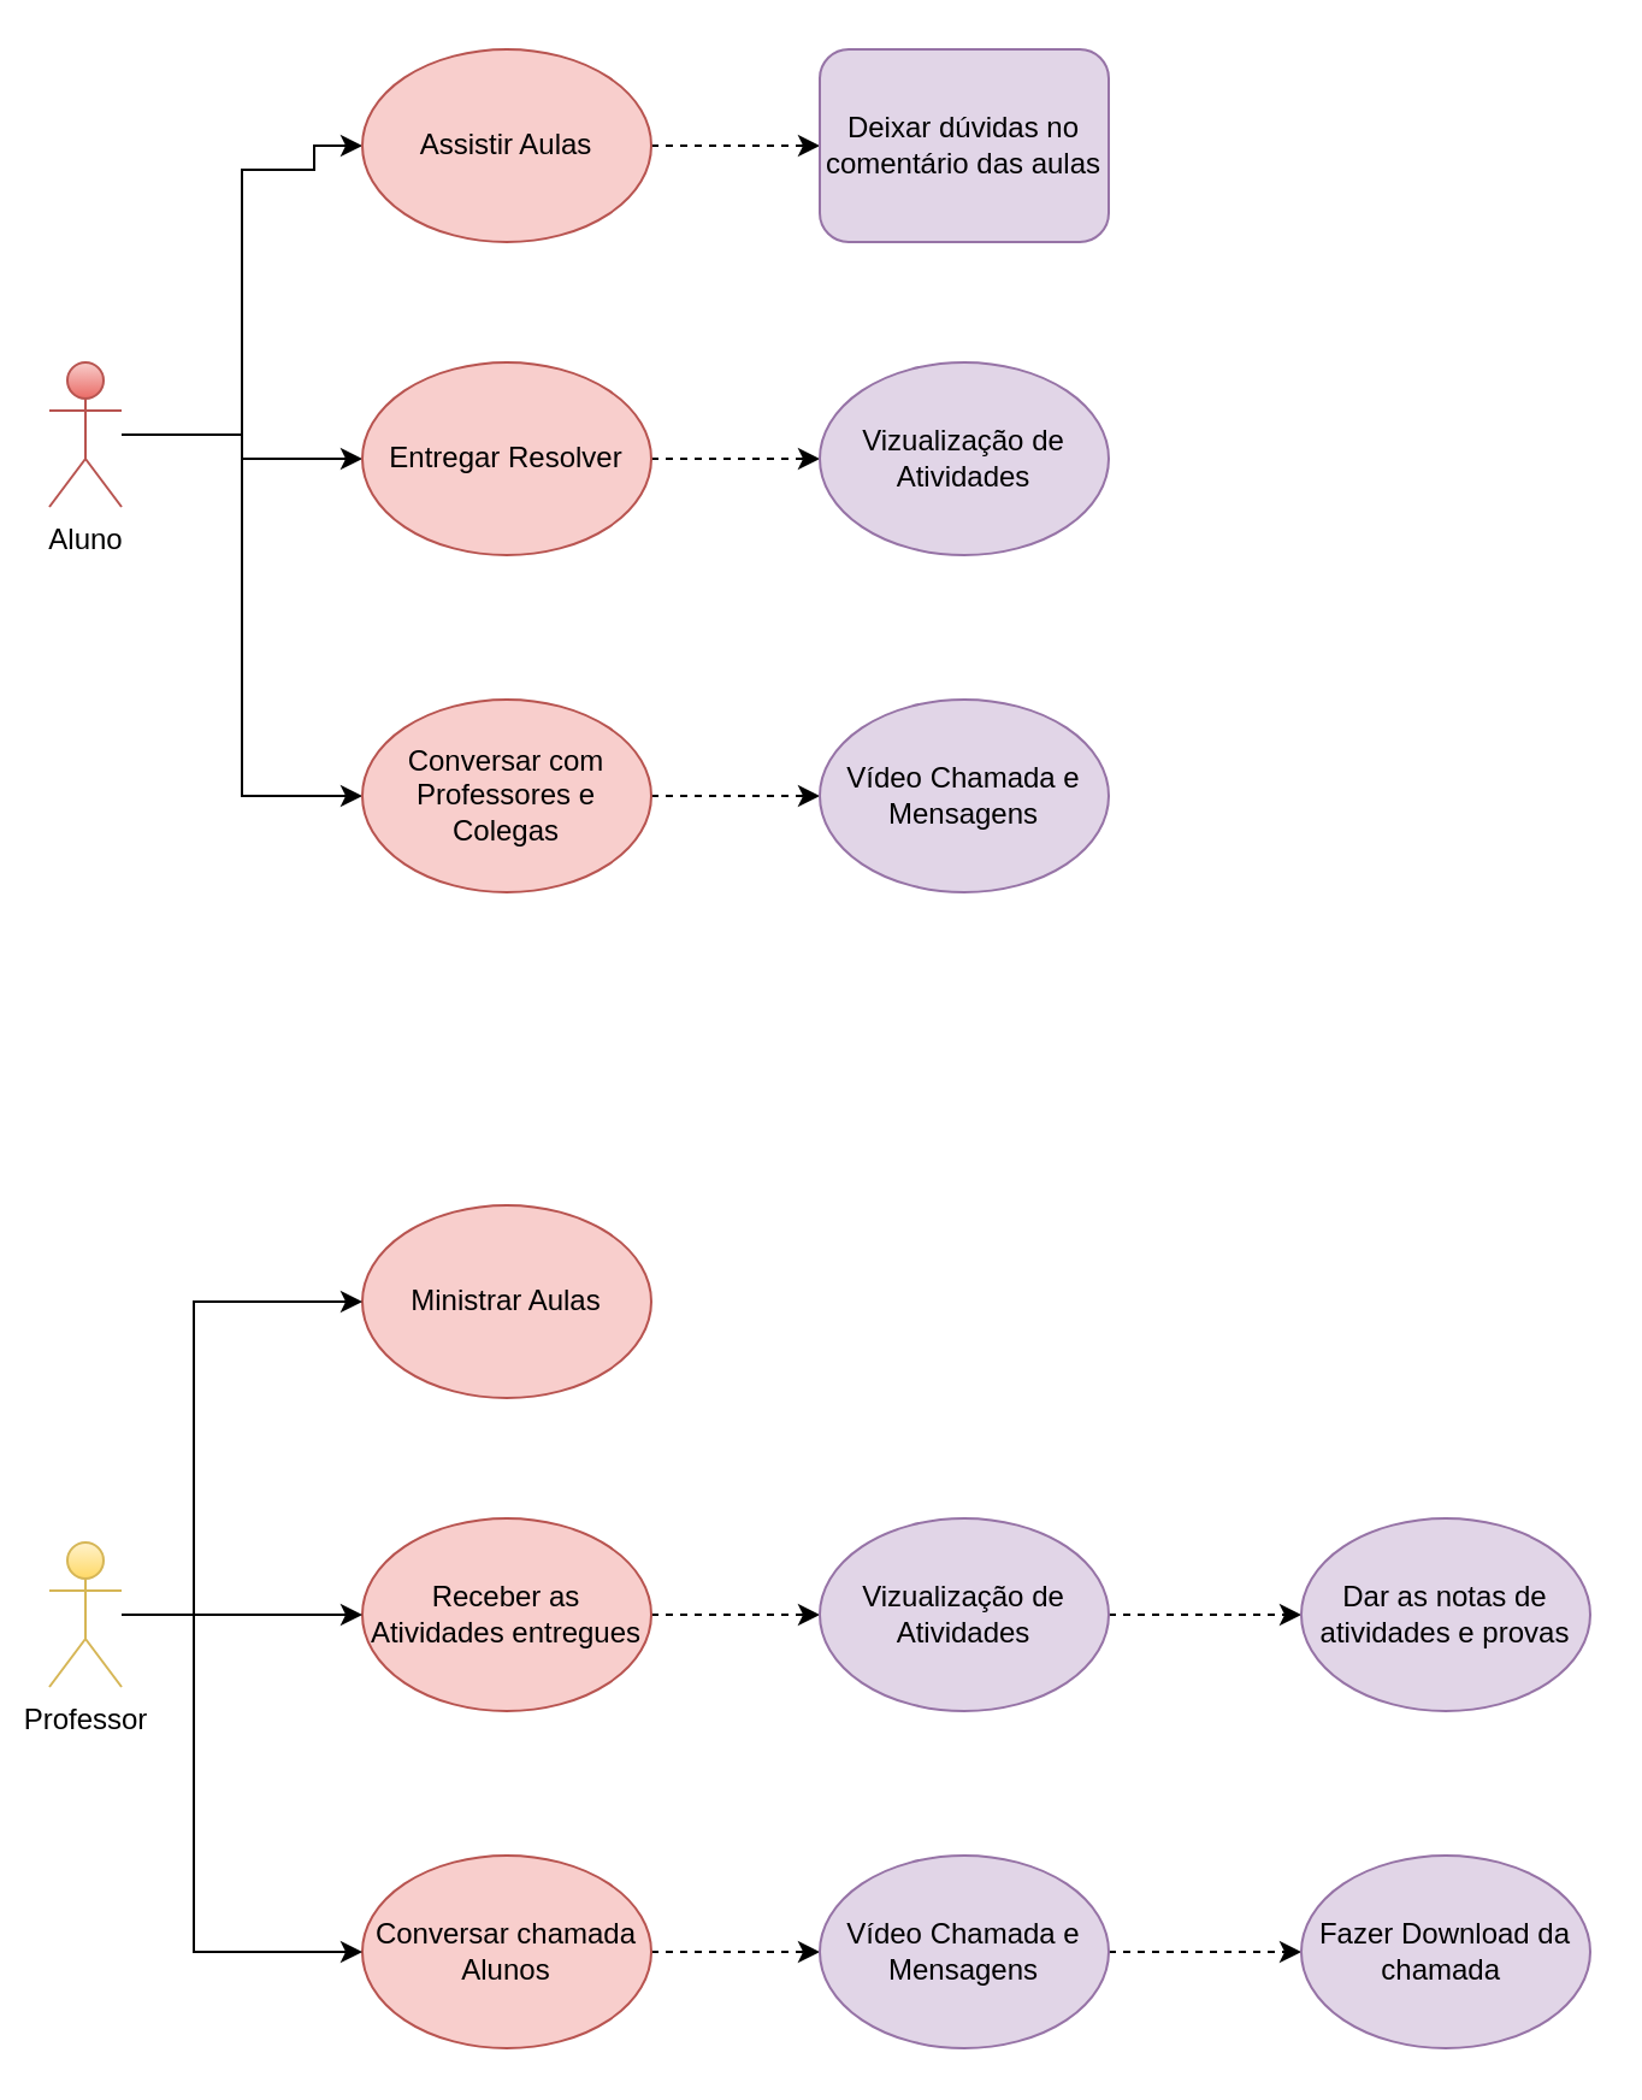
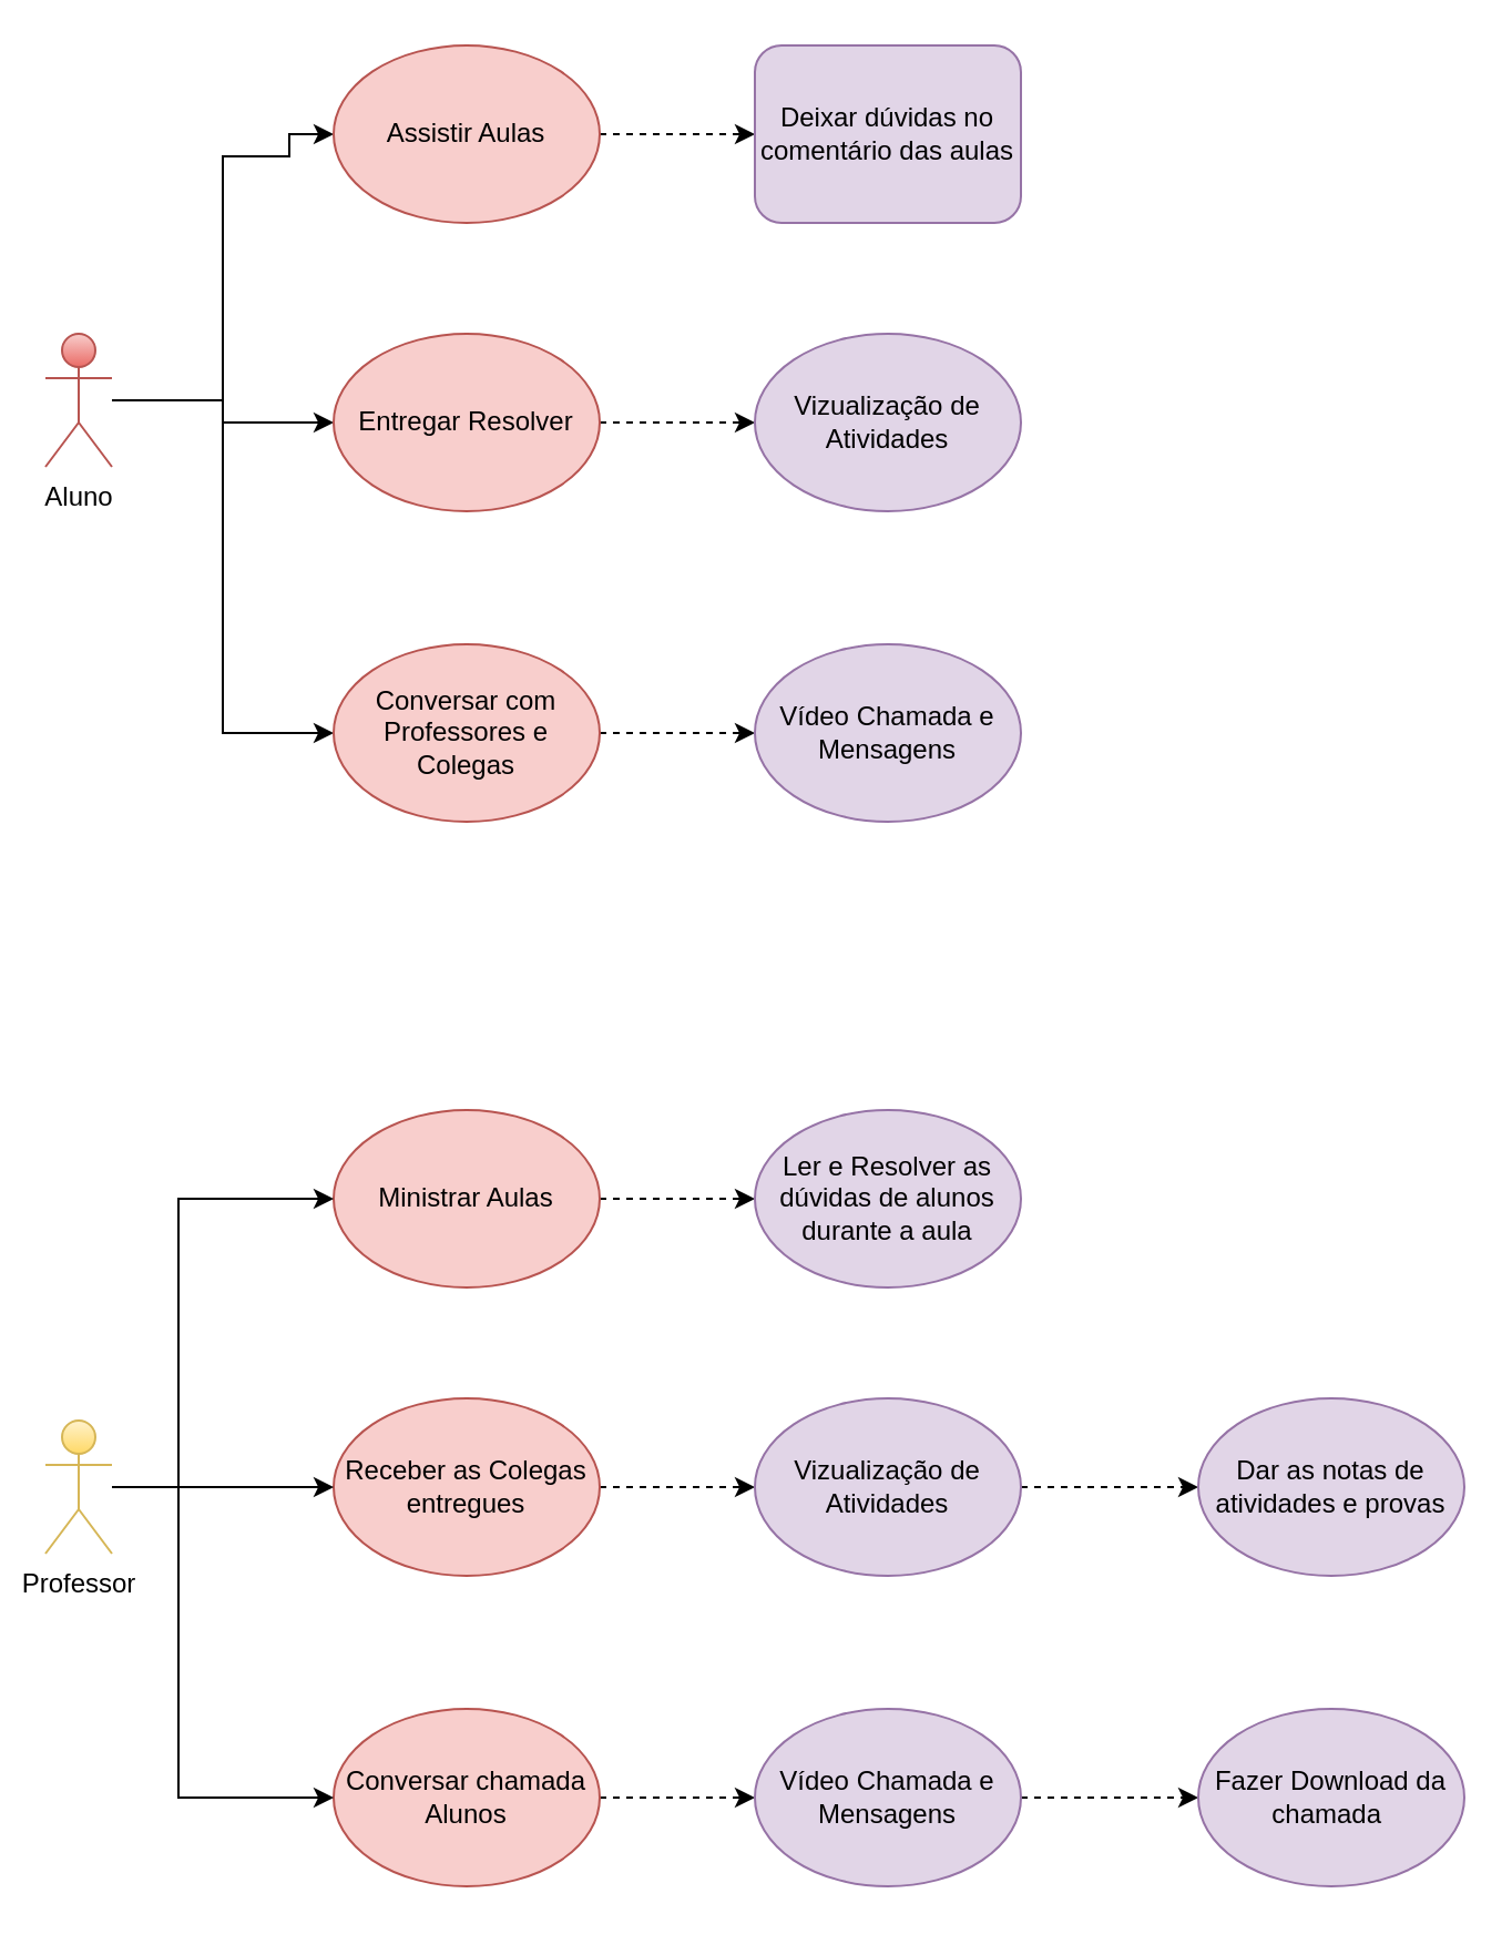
  <mxCell id="0" />
  <mxCell id="1" parent="0" />
  <mxCell id="2" value="" style="edgeStyle=orthogonalEdgeStyle;rounded=0;orthogonalLoop=1;jettySize=auto;html=1;strokeColor=#000000;entryX=0;entryY=0.5;entryDx=0;entryDy=0;" edge="1" parent="1" source="5" target="7"><mxGeometry relative="1" as="geometry"><mxPoint x="35" y="70" as="targetPoint" /><Array as="points"><mxPoint x="100" y="180" /><mxPoint x="100" y="70" /><mxPoint x="130" y="70" /><mxPoint x="130" y="60" /></Array></mxGeometry></mxCell>
  <mxCell id="3" value="" style="edgeStyle=orthogonalEdgeStyle;rounded=0;orthogonalLoop=1;jettySize=auto;html=1;strokeColor=#000000;" edge="1" parent="1" source="5" target="9"><mxGeometry relative="1" as="geometry" /></mxCell>
  <mxCell id="4" value="" style="edgeStyle=orthogonalEdgeStyle;rounded=0;orthogonalLoop=1;jettySize=auto;html=1;strokeColor=#000000;entryX=0;entryY=0.5;entryDx=0;entryDy=0;" edge="1" parent="1" source="5" target="11"><mxGeometry relative="1" as="geometry"><mxPoint x="35" y="290" as="targetPoint" /></mxGeometry></mxCell>
  <mxCell id="5" value="Aluno" style="shape=umlActor;verticalLabelPosition=bottom;verticalAlign=top;html=1;outlineConnect=0;fillColor=#f8cecc;gradientColor=#ea6b66;strokeColor=#b85450;" vertex="1" parent="1"><mxGeometry x="20" y="150" width="30" height="60" as="geometry" /></mxCell>
  <mxCell id="6" value="" style="edgeStyle=orthogonalEdgeStyle;rounded=0;orthogonalLoop=1;jettySize=auto;html=1;dashed=1;strokeColor=#000000;" edge="1" parent="1" source="7" target="14"><mxGeometry relative="1" as="geometry" /></mxCell>
  <mxCell id="7" value="Assistir Aulas" style="ellipse;whiteSpace=wrap;html=1;fillColor=#f8cecc;strokeColor=#b85450;" vertex="1" parent="1"><mxGeometry x="150" y="20" width="120" height="80" as="geometry" /></mxCell>
  <mxCell id="8" value="" style="edgeStyle=orthogonalEdgeStyle;rounded=0;orthogonalLoop=1;jettySize=auto;html=1;dashed=1;strokeColor=#000000;" edge="1" parent="1" source="9" target="13"><mxGeometry relative="1" as="geometry" /></mxCell>
  <mxCell id="9" value="Entregar Resolver" style="ellipse;whiteSpace=wrap;html=1;fillColor=#f8cecc;strokeColor=#b85450;" vertex="1" parent="1"><mxGeometry x="150" y="150" width="120" height="80" as="geometry" /></mxCell>
  <mxCell id="10" value="" style="edgeStyle=orthogonalEdgeStyle;rounded=0;orthogonalLoop=1;jettySize=auto;html=1;dashed=1;" edge="1" parent="1" source="11" target="12"><mxGeometry relative="1" as="geometry" /></mxCell>
  <mxCell id="11" value="Conversar com Professores e Colegas" style="ellipse;whiteSpace=wrap;html=1;fillColor=#f8cecc;strokeColor=#b85450;" vertex="1" parent="1"><mxGeometry x="150" y="290" width="120" height="80" as="geometry" /></mxCell>
  <mxCell id="12" value="Vídeo Chamada e Mensagens" style="ellipse;whiteSpace=wrap;html=1;fillColor=#e1d5e7;strokeColor=#9673a6;" vertex="1" parent="1"><mxGeometry x="340" y="290" width="120" height="80" as="geometry" /></mxCell>
  <mxCell id="13" value="Vizualização de Atividades" style="ellipse;whiteSpace=wrap;html=1;fillColor=#e1d5e7;strokeColor=#9673a6;" vertex="1" parent="1"><mxGeometry x="340" y="150" width="120" height="80" as="geometry" /></mxCell>
  <mxCell id="14" value="Deixar dúvidas no comentário das aulas" style="whiteSpace=wrap;html=1;fillColor=#e1d5e7;strokeColor=#9673a6;rounded=1;" vertex="1" parent="1"><mxGeometry x="340" y="20" width="120" height="80" as="geometry" /></mxCell>
+ <mxCell id="15" value="" style="edgeStyle=orthogonalEdgeStyle;rounded=0;orthogonalLoop=1;jettySize=auto;html=1;dashed=1;strokeColor=#000000;" edge="1" parent="1" source="16" target="25"><mxGeometry relative="1" as="geometry" /></mxCell>
  <mxCell id="16" value="Ministrar Aulas" style="ellipse;whiteSpace=wrap;html=1;fillColor=#f8cecc;strokeColor=#b85450;" vertex="1" parent="1"><mxGeometry x="150" y="500" width="120" height="80" as="geometry" /></mxCell>
  <mxCell id="17" value="" style="edgeStyle=orthogonalEdgeStyle;rounded=0;orthogonalLoop=1;jettySize=auto;html=1;dashed=1;strokeColor=#000000;" edge="1" parent="1" source="18" target="24"><mxGeometry relative="1" as="geometry" /></mxCell>
- <mxCell id="18" value="Receber as Atividades entregues" style="ellipse;whiteSpace=wrap;html=1;fillColor=#f8cecc;strokeColor=#b85450;" vertex="1" parent="1"><mxGeometry x="150" y="630" width="120" height="80" as="geometry" /></mxCell>
+ <mxCell id="18" value="Receber as Colegas entregues" style="ellipse;whiteSpace=wrap;html=1;fillColor=#f8cecc;strokeColor=#b85450;" vertex="1" parent="1"><mxGeometry x="150" y="630" width="120" height="80" as="geometry" /></mxCell>
  <mxCell id="19" value="" style="edgeStyle=orthogonalEdgeStyle;rounded=0;orthogonalLoop=1;jettySize=auto;html=1;dashed=1;" edge="1" parent="1" source="20" target="22"><mxGeometry relative="1" as="geometry" /></mxCell>
  <mxCell id="20" value="Conversar chamada Alunos" style="ellipse;whiteSpace=wrap;html=1;fillColor=#f8cecc;strokeColor=#b85450;" vertex="1" parent="1"><mxGeometry x="150" y="770" width="120" height="80" as="geometry" /></mxCell>
  <mxCell id="21" value="" style="edgeStyle=orthogonalEdgeStyle;rounded=0;orthogonalLoop=1;jettySize=auto;html=1;strokeColor=#000000;dashed=1;" edge="1" parent="1" source="22" target="31"><mxGeometry relative="1" as="geometry" /></mxCell>
  <mxCell id="22" value="Vídeo Chamada e Mensagens" style="ellipse;whiteSpace=wrap;html=1;fillColor=#e1d5e7;strokeColor=#9673a6;" vertex="1" parent="1"><mxGeometry x="340" y="770" width="120" height="80" as="geometry" /></mxCell>
  <mxCell id="23" value="" style="edgeStyle=orthogonalEdgeStyle;rounded=0;orthogonalLoop=1;jettySize=auto;html=1;dashed=1;strokeColor=#000000;" edge="1" parent="1" source="24" target="26"><mxGeometry relative="1" as="geometry" /></mxCell>
  <mxCell id="24" value="Vizualização de Atividades" style="ellipse;whiteSpace=wrap;html=1;fillColor=#e1d5e7;strokeColor=#9673a6;" vertex="1" parent="1"><mxGeometry x="340" y="630" width="120" height="80" as="geometry" /></mxCell>
+ <mxCell id="25" value="Ler e Resolver as dúvidas de alunos durante a aula" style="ellipse;whiteSpace=wrap;html=1;fillColor=#e1d5e7;strokeColor=#9673a6;" vertex="1" parent="1"><mxGeometry x="340" y="500" width="120" height="80" as="geometry" /></mxCell>
  <mxCell id="26" value="Dar as notas de atividades e provas" style="ellipse;whiteSpace=wrap;html=1;fillColor=#e1d5e7;strokeColor=#9673a6;" vertex="1" parent="1"><mxGeometry x="540" y="630" width="120" height="80" as="geometry" /></mxCell>
  <mxCell id="27" value="" style="rounded=0;orthogonalLoop=1;jettySize=auto;html=1;strokeColor=#000000;edgeStyle=orthogonalEdgeStyle;" edge="1" parent="1" source="30" target="18"><mxGeometry relative="1" as="geometry" /></mxCell>
  <mxCell id="28" value="" style="edgeStyle=orthogonalEdgeStyle;rounded=0;orthogonalLoop=1;jettySize=auto;html=1;strokeColor=#000000;entryX=0;entryY=0.5;entryDx=0;entryDy=0;" edge="1" parent="1" source="30" target="16"><mxGeometry relative="1" as="geometry"><mxPoint x="140" y="540" as="targetPoint" /><Array as="points"><mxPoint x="80" y="670" /><mxPoint x="80" y="540" /></Array></mxGeometry></mxCell>
  <mxCell id="29" value="" style="edgeStyle=orthogonalEdgeStyle;rounded=0;orthogonalLoop=1;jettySize=auto;html=1;strokeColor=#000000;" edge="1" parent="1" source="30" target="20"><mxGeometry relative="1" as="geometry"><mxPoint x="35" y="780" as="targetPoint" /><Array as="points"><mxPoint x="80" y="670" /><mxPoint x="80" y="810" /></Array></mxGeometry></mxCell>
  <mxCell id="30" value="Professor" style="shape=umlActor;verticalLabelPosition=bottom;verticalAlign=top;html=1;outlineConnect=0;fillColor=#fff2cc;strokeColor=#d6b656;gradientColor=#ffd966;" vertex="1" parent="1"><mxGeometry x="20" y="640" width="30" height="60" as="geometry" /></mxCell>
  <mxCell id="31" value="Fazer Download da chamada&amp;nbsp;" style="ellipse;whiteSpace=wrap;html=1;fillColor=#e1d5e7;strokeColor=#9673a6;" vertex="1" parent="1"><mxGeometry x="540" y="770" width="120" height="80" as="geometry" /></mxCell>
